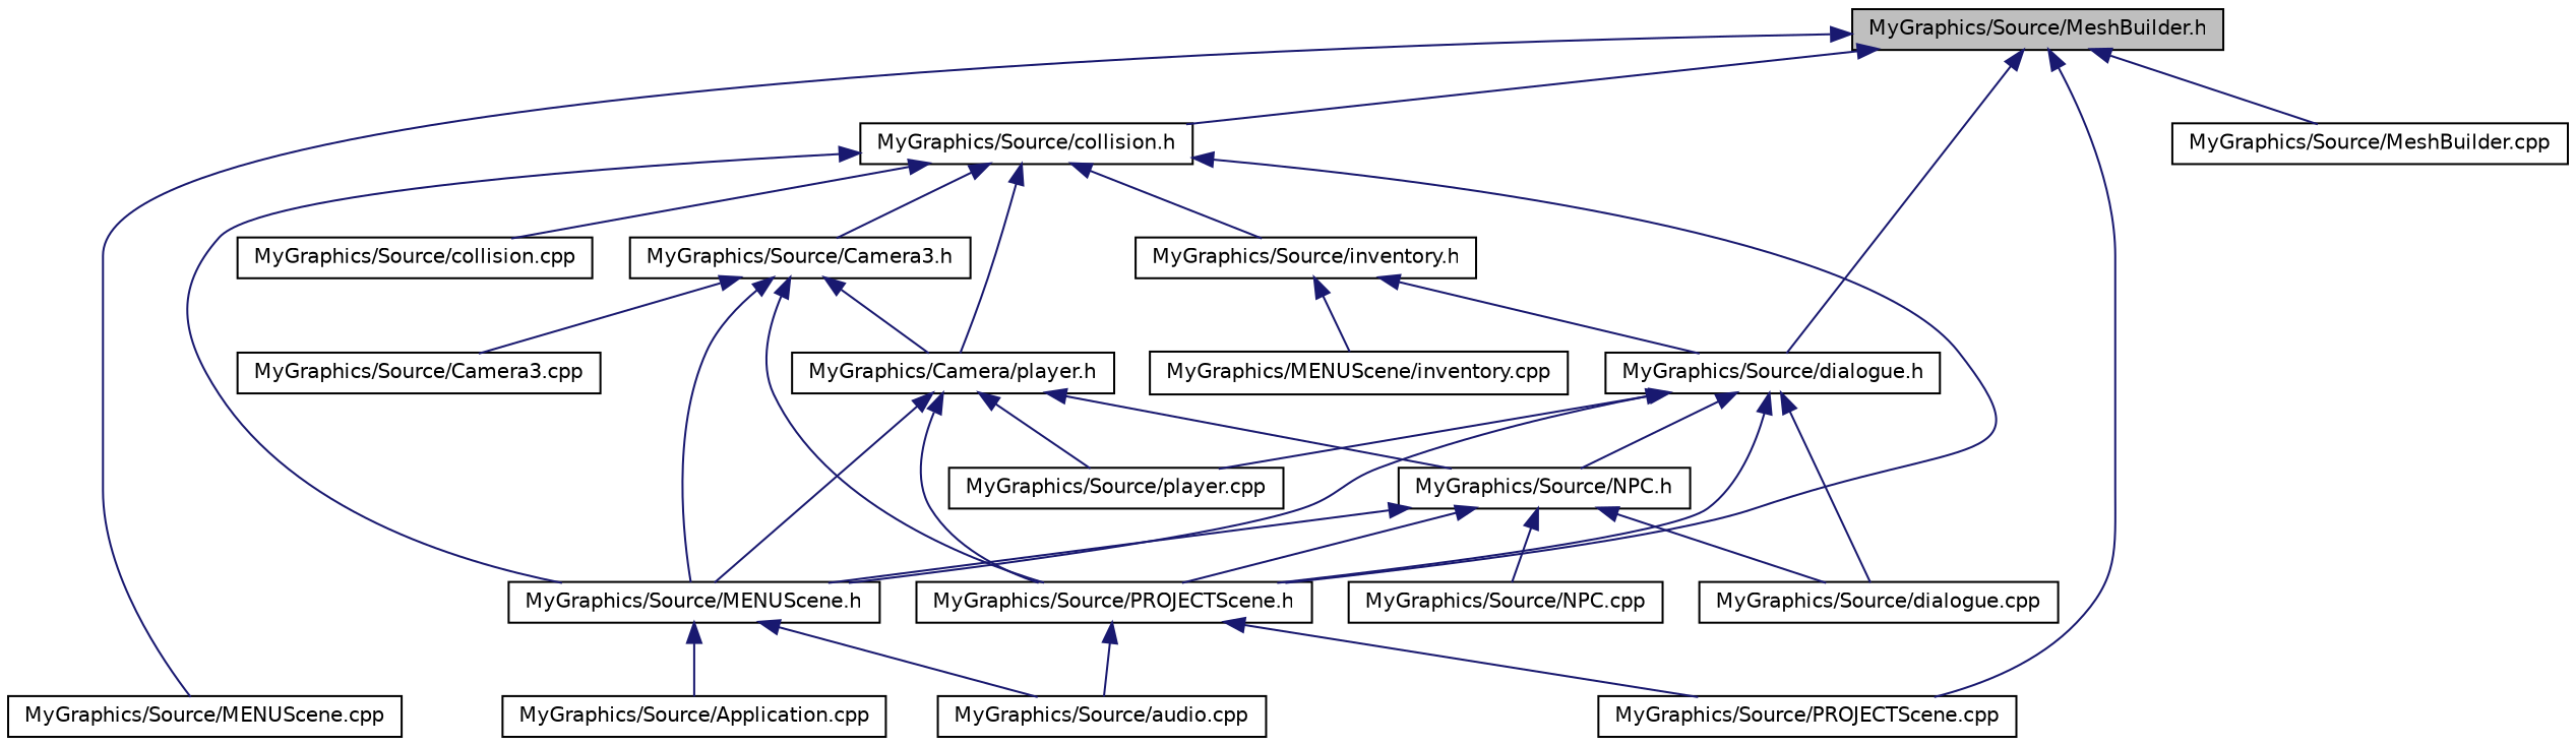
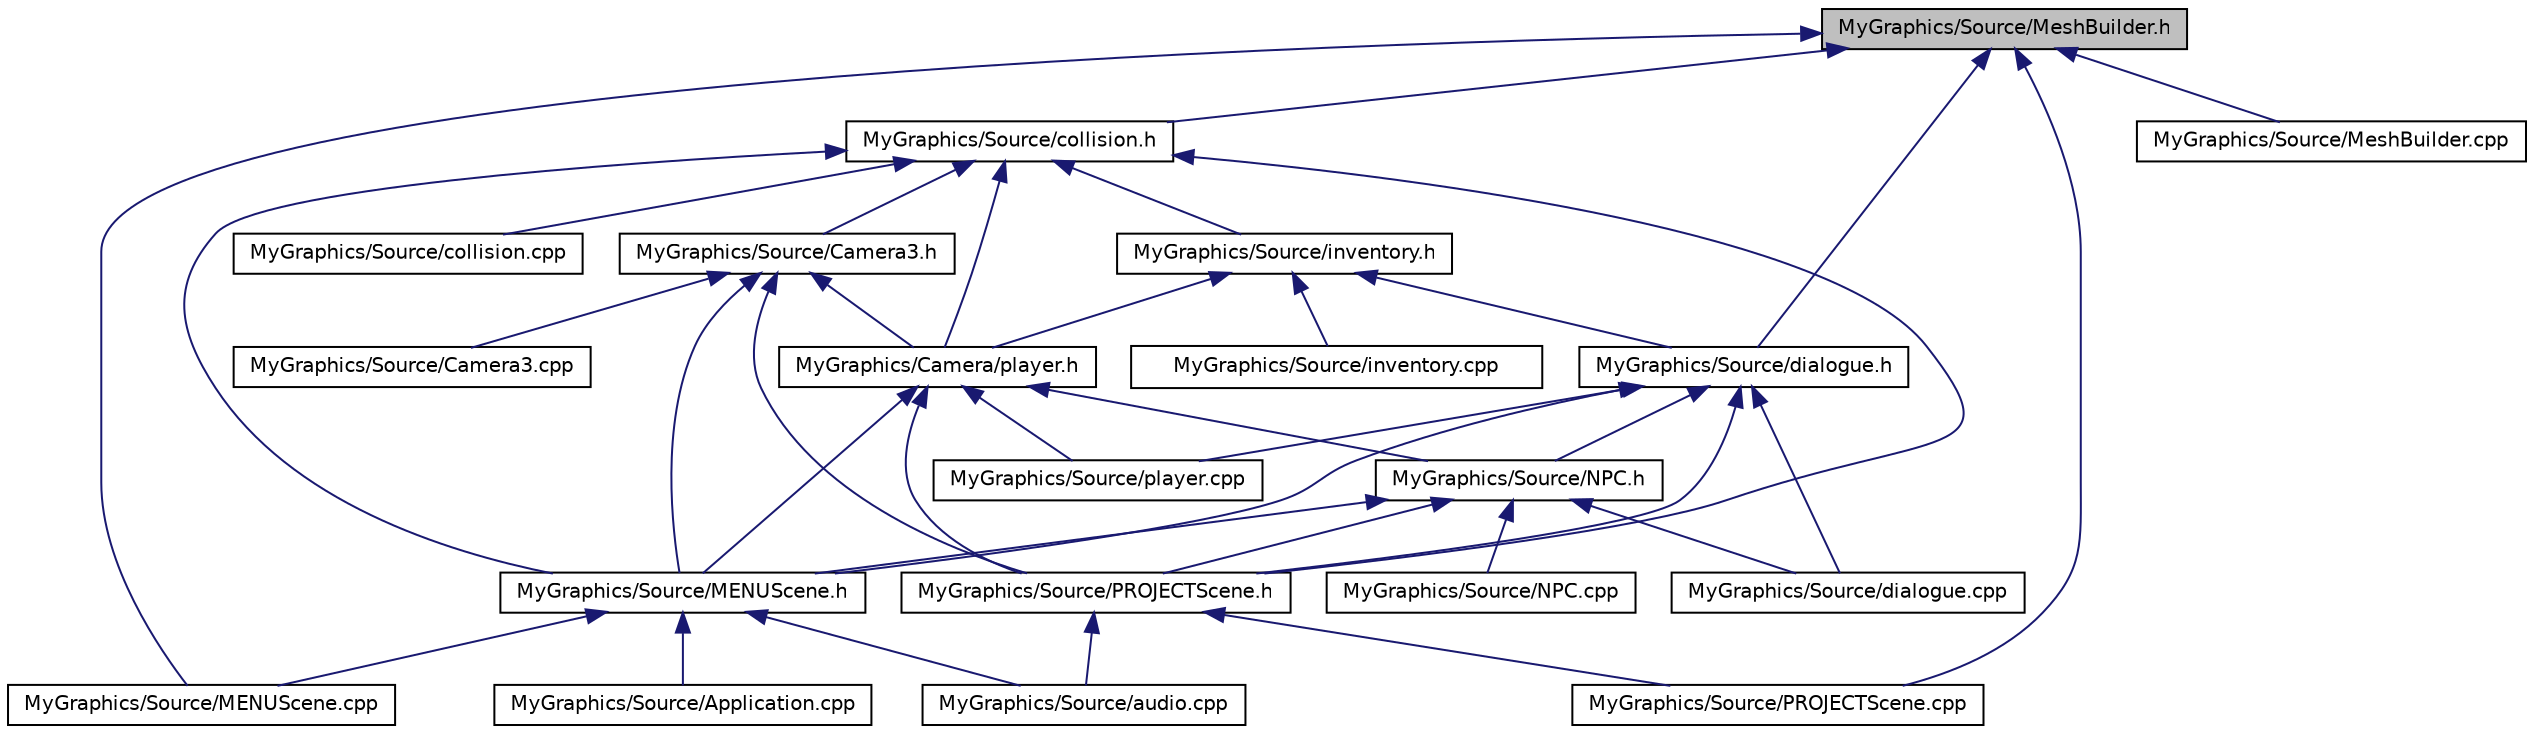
  digraph {
    node [color=black fontname=Helvetica fontsize=10 shape=record]
    edge [color=midnightblue dir=back fontname=Helvetica fontsize=10 labelfontname=Helvetica labelfontsize=10 style=solid]
    n1 [fillcolor=grey75 fontcolor=black height=0.2 label="MyGraphics/Source/MeshBuilder.h" style=filled width=0.4]
    n2 [height=0.2 label="MyGraphics/Source/collision.h" width=0.4]
    n3 [height=0.2 label="MyGraphics/Source/PROJECTScene.cpp" width=0.4]
    n4 [height=0.2 label="MyGraphics/Source/MENUScene.cpp" width=0.4]
    n5 [height=0.2 label="MyGraphics/Source/dialogue.h" width=0.4]
    n6 [height=0.2 label="MyGraphics/Source/MeshBuilder.cpp" width=0.4]
    n7 [height=0.2 label="MyGraphics/Source/Camera3.h" width=0.4]
    n8 [height=0.2 label="MyGraphics/Source/PROJECTScene.h" width=0.4]
    n9 [height=0.2 label="MyGraphics/Camera/player.h" width=0.4]
    n10 [height=0.2 label="MyGraphics/Source/MENUScene.h" width=0.4]
    n11 [height=0.2 label="MyGraphics/Source/inventory.h" width=0.4]
    n12 [height=0.2 label="MyGraphics/Source/collision.cpp" width=0.4]
    n13 [height=0.2 label="MyGraphics/Source/NPC.h" width=0.4]
    n14 [height=0.2 label="MyGraphics/Source/player.cpp" width=0.4]
    n15 [height=0.2 label="MyGraphics/Source/dialogue.cpp" width=0.4]
    n16 [height=0.2 label="MyGraphics/Source/Camera3.cpp" width=0.4]
    n17 [height=0.2 label="MyGraphics/Source/audio.cpp" width=0.4]
    n18 [height=0.2 label="MyGraphics/Source/Application.cpp" width=0.4]
-   n19 [height=0.2 label="MyGraphics/MENUScene/inventory.cpp" width=0.4]
+   n19 [height=0.2 label="MyGraphics/Source/inventory.cpp" width=0.4]
    n20 [height=0.2 label="MyGraphics/Source/NPC.cpp" width=0.4]
    n1 -> n2
    n1 -> n3
    n1 -> n4
    n1 -> n5
    n1 -> n6
    n2 -> n7
    n2 -> n8
    n2 -> n9
    n2 -> n10
    n2 -> n11
    n2 -> n12
    n5 -> n8
    n5 -> n10
    n5 -> n13
    n5 -> n14
    n5 -> n15
    n7 -> n8
    n7 -> n9
    n7 -> n10
    n7 -> n16
    n8 -> n3
    n8 -> n17
    n9 -> n8
    n9 -> n10
    n9 -> n13
    n9 -> n14
+   n10 -> n4
    n10 -> n17
    n10 -> n18
    n11 -> n5
+   n11 -> n9
    n11 -> n19
    n13 -> n8
    n13 -> n10
    n13 -> n15
    n13 -> n20
  }
